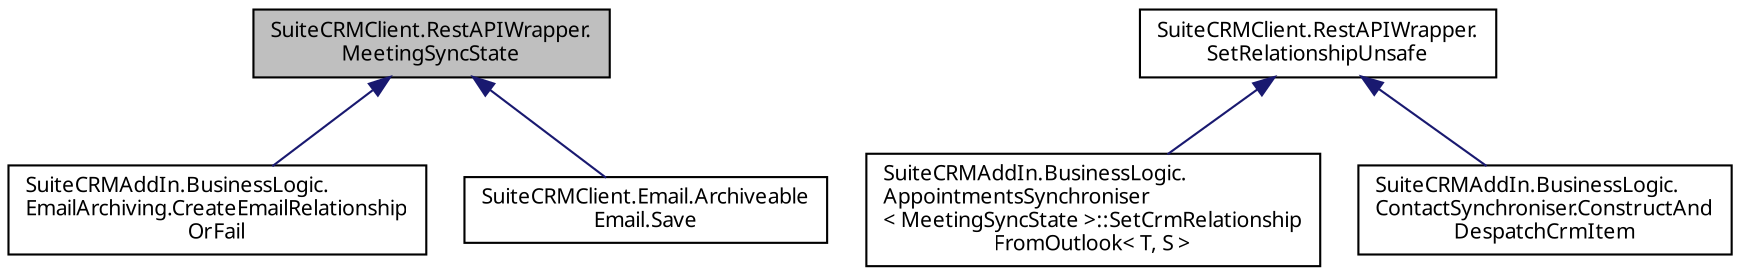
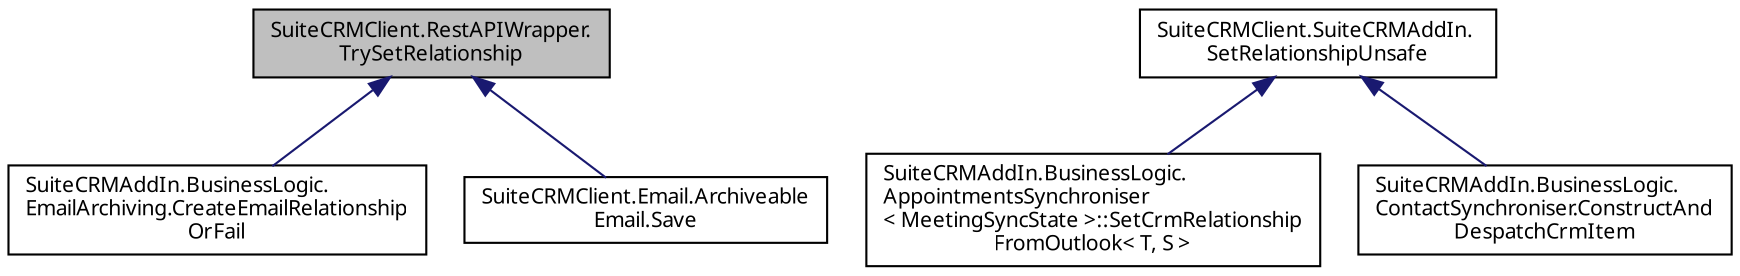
  digraph {
    fontname="Noto Sans"
    rankdir=TB
    node [color=black fillcolor=white fontname="Noto Sans" fontsize=10 shape=record style=filled]
    edge [color=midnightblue dir=back fontname="Noto Sans" fontsize=10 labelfontname=Helvetica labelfontsize=10 style=solid]
-   n1 [fillcolor=grey75 fontcolor=black height=0.2 label="SuiteCRMClient.RestAPIWrapper.\lMeetingSyncState" width=0.4]
+   n1 [fillcolor=grey75 fontcolor=black height=0.2 label="SuiteCRMClient.RestAPIWrapper.\lTrySetRelationship" width=0.4]
    n2 [height=0.2 label="SuiteCRMAddIn.BusinessLogic.\lEmailArchiving.CreateEmailRelationship\lOrFail" width=0.4]
    n3 [height=0.2 label="SuiteCRMClient.Email.Archiveable\lEmail.Save" width=0.4]
-   n4 [height=0.2 label="SuiteCRMClient.RestAPIWrapper.\lSetRelationshipUnsafe" width=0.4]
+   n4 [height=0.2 label="SuiteCRMClient.SuiteCRMAddIn.\lSetRelationshipUnsafe" width=0.4]
    n5 [height=0.2 label="SuiteCRMAddIn.BusinessLogic.\lAppointmentsSynchroniser\l\< MeetingSyncState \>::SetCrmRelationship\lFromOutlook\< T, S \>" width=0.4]
    n6 [height=0.2 label="SuiteCRMAddIn.BusinessLogic.\lContactSynchroniser.ConstructAnd\lDespatchCrmItem" width=0.4]
    n1 -> n2
    n1 -> n3
    n4 -> n5
    n4 -> n6
  }
